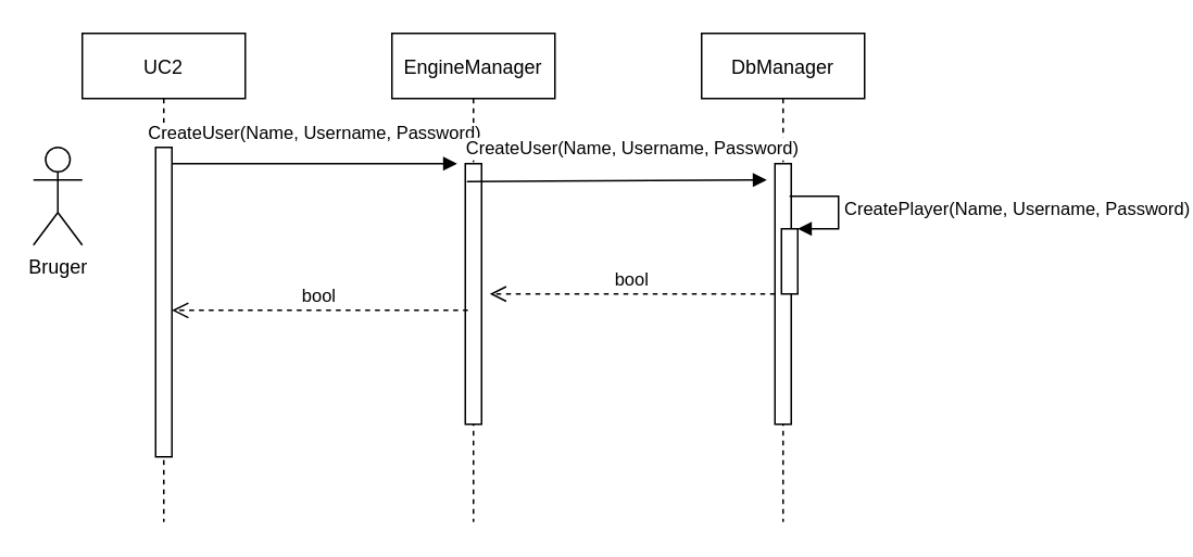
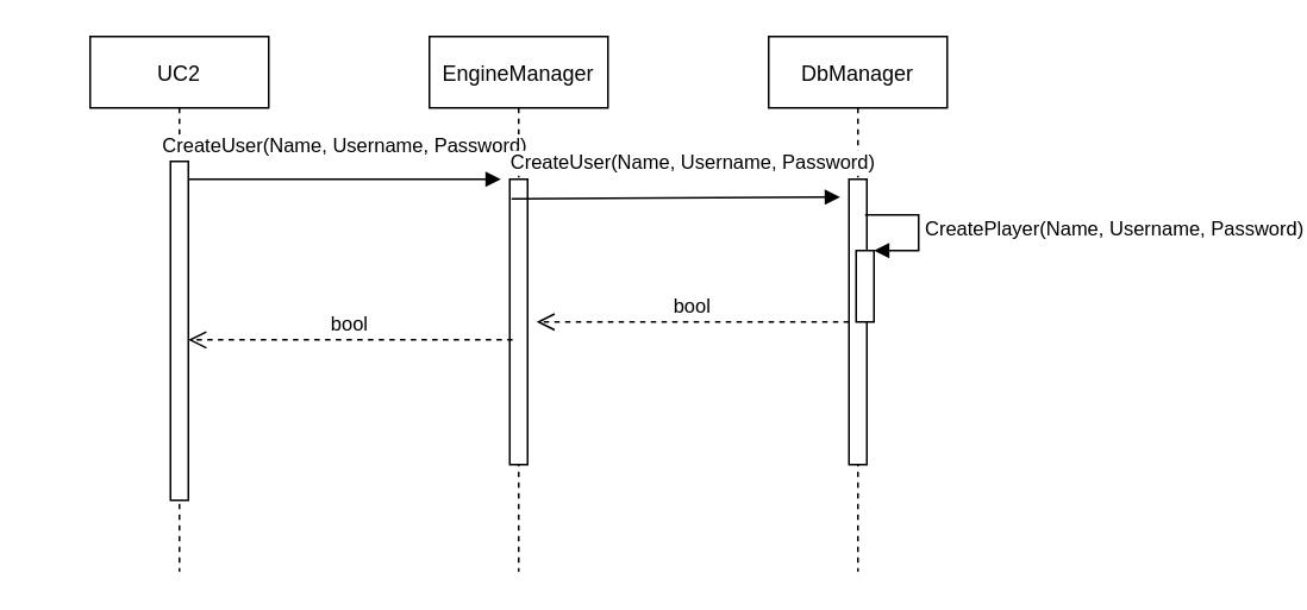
  <mxCell id="0" />
  <mxCell id="1" parent="0" />
  <mxCell id="2" value="UC2" style="shape=umlLifeline;perimeter=lifelinePerimeter;container=1;collapsible=0;recursiveResize=0;rounded=0;shadow=0;strokeWidth=1;" parent="1" vertex="1"><mxGeometry x="50" y="20" width="100" height="300" as="geometry" /></mxCell>
  <mxCell id="3" value="" style="points=[];perimeter=orthogonalPerimeter;rounded=0;shadow=0;strokeWidth=1;" parent="2" vertex="1"><mxGeometry x="45" y="70" width="10" height="190" as="geometry" /></mxCell>
  <mxCell id="4" value="EngineManager" style="shape=umlLifeline;perimeter=lifelinePerimeter;container=1;collapsible=0;recursiveResize=0;rounded=0;shadow=0;strokeWidth=1;" parent="1" vertex="1"><mxGeometry x="240" y="20" width="100" height="300" as="geometry" /></mxCell>
  <mxCell id="5" value="" style="points=[];perimeter=orthogonalPerimeter;rounded=0;shadow=0;strokeWidth=1;" parent="4" vertex="1"><mxGeometry x="45" y="80" width="10" height="160" as="geometry" /></mxCell>
  <mxCell id="6" value="bool" style="verticalAlign=bottom;endArrow=open;dashed=1;endSize=8;shadow=0;strokeWidth=1;exitX=0.159;exitY=0.563;exitDx=0;exitDy=0;exitPerimeter=0;" parent="1" source="5" target="3" edge="1"><mxGeometry relative="1" as="geometry"><mxPoint x="205" y="176" as="targetPoint" /></mxGeometry></mxCell>
  <mxCell id="7" value="CreateUser(Name, Username, Password)" style="verticalAlign=bottom;endArrow=block;shadow=0;strokeWidth=1;" parent="1" source="3" edge="1"><mxGeometry y="10" relative="1" as="geometry"><mxPoint x="205" y="100" as="sourcePoint" /><mxPoint x="280" y="100" as="targetPoint" /><mxPoint as="offset" /></mxGeometry></mxCell>
  <mxCell id="8" value="DbManager" style="shape=umlLifeline;perimeter=lifelinePerimeter;container=1;collapsible=0;recursiveResize=0;rounded=0;shadow=0;strokeWidth=1;" parent="1" vertex="1"><mxGeometry x="430" y="20" width="100" height="300" as="geometry" /></mxCell>
  <mxCell id="9" value="" style="points=[];perimeter=orthogonalPerimeter;rounded=0;shadow=0;strokeWidth=1;" parent="8" vertex="1"><mxGeometry x="45" y="80" width="10" height="160" as="geometry" /></mxCell>
  <mxCell id="10" value="" style="html=1;points=[];perimeter=orthogonalPerimeter;" parent="8" vertex="1"><mxGeometry x="49" y="120" width="10" height="40" as="geometry" /></mxCell>
  <mxCell id="11" value="CreatePlayer(Name, Username, Password)" style="edgeStyle=orthogonalEdgeStyle;html=1;align=left;spacingLeft=2;endArrow=block;rounded=0;entryX=1;entryY=0;" parent="8" target="10" edge="1"><mxGeometry relative="1" as="geometry"><mxPoint x="54" y="100" as="sourcePoint" /><Array as="points"><mxPoint x="84" y="100" /></Array></mxGeometry></mxCell>
- <mxCell id="12" value="Bruger" style="shape=umlActor;verticalLabelPosition=bottom;verticalAlign=top;html=1;outlineConnect=0;" parent="1" vertex="1"><mxGeometry x="20" y="90" width="30" height="60" as="geometry" /></mxCell>
  <mxCell id="13" value="CreateUser(Name, Username, Password)" style="verticalAlign=bottom;endArrow=block;shadow=0;strokeWidth=1;" parent="1" edge="1"><mxGeometry x="0.106" y="11" relative="1" as="geometry"><mxPoint x="286" y="111" as="sourcePoint" /><mxPoint x="470" y="110" as="targetPoint" /><mxPoint as="offset" /></mxGeometry></mxCell>
  <mxCell id="14" value="bool" style="html=1;verticalAlign=bottom;endArrow=open;dashed=1;endSize=8;rounded=0;" parent="1" source="9" edge="1"><mxGeometry relative="1" as="geometry"><mxPoint x="450" y="190" as="sourcePoint" /><mxPoint x="300" y="180" as="targetPoint" /></mxGeometry></mxCell>
